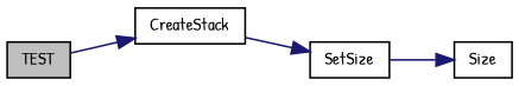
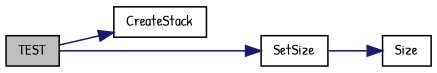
  digraph {
    fontname="Patrick Hand"
    rankdir=LR
    node [color=black fillcolor=white fontname="Patrick Hand" fontsize=10 shape=record style=filled]
    edge [color=midnightblue fontname="Patrick Hand" fontsize=10 labelfontname=Helvetica labelfontsize=10 style=solid]
    n1 [fillcolor=grey75 fontcolor=black height=0.2 label=TEST width=0.4]
    n2 [height=0.2 label=CreateStack width=0.4]
    n3 [height=0.2 label=SetSize width=0.4]
    n4 [height=0.2 label=Size width=0.4]
    n1 -> n2
-   n2 -> n3
+   n1 -> n3
    n3 -> n4
  }
